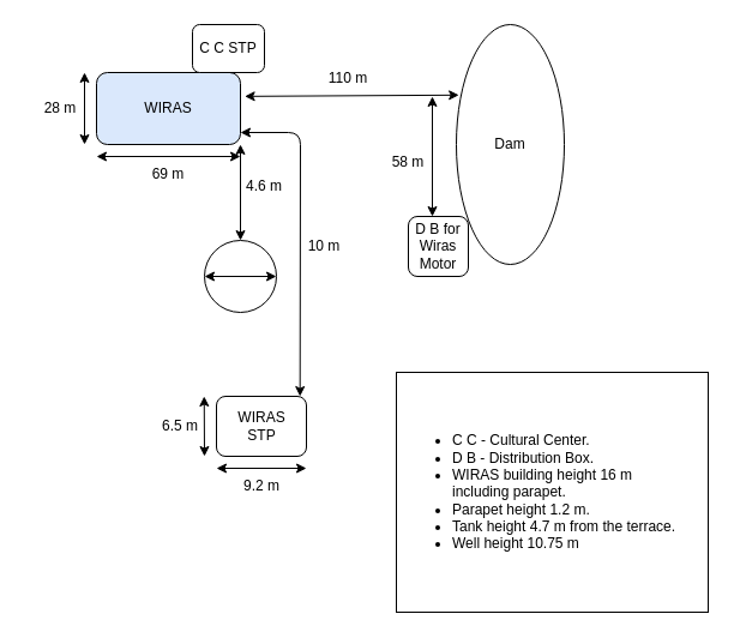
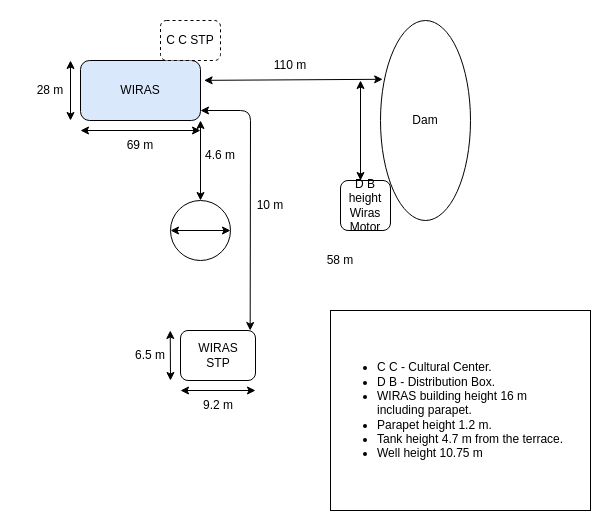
  <mxCell id="0" />
  <mxCell id="1" parent="0" />
  <mxCell id="2" value="WIRAS" style="rounded=1;whiteSpace=wrap;html=1;fillColor=#dae8fc;" parent="1" vertex="1"><mxGeometry x="80" y="60" width="120" height="60" as="geometry" /></mxCell>
- <mxCell id="3" value="C C STP" style="rounded=1;whiteSpace=wrap;html=1;" parent="1" vertex="1"><mxGeometry x="160" y="20" width="60" height="40" as="geometry" /></mxCell>
+ <mxCell id="3" value="C C STP" style="rounded=1;whiteSpace=wrap;html=1;dashed=1;" parent="1" vertex="1"><mxGeometry x="160" y="20" width="60" height="40" as="geometry" /></mxCell>
  <mxCell id="4" value="" style="ellipse;whiteSpace=wrap;html=1;direction=south;" parent="1" vertex="1"><mxGeometry x="380" y="20" width="90" height="200" as="geometry" /></mxCell>
  <mxCell id="5" value="" style="endArrow=classic;startArrow=classic;html=1;exitX=1.03;exitY=0.331;exitDx=0;exitDy=0;exitPerimeter=0;entryX=0.294;entryY=0.976;entryDx=0;entryDy=0;entryPerimeter=0;" parent="1" source="2" target="4" edge="1"><mxGeometry width="50" height="50" relative="1" as="geometry"><mxPoint x="230" y="130" as="sourcePoint" /><mxPoint x="280" y="80" as="targetPoint" /></mxGeometry></mxCell>
  <mxCell id="6" value="110 m" style="text;html=1;strokeColor=none;fillColor=none;align=center;verticalAlign=middle;whiteSpace=wrap;rounded=0;" parent="1" vertex="1"><mxGeometry x="260" y="50" width="60" height="30" as="geometry" /></mxCell>
  <mxCell id="7" value="" style="endArrow=classic;startArrow=classic;html=1;" parent="1" edge="1"><mxGeometry width="50" height="50" relative="1" as="geometry"><mxPoint x="70" y="120" as="sourcePoint" /><mxPoint x="70" y="60" as="targetPoint" /></mxGeometry></mxCell>
  <mxCell id="8" value="28 m" style="text;html=1;strokeColor=none;fillColor=none;align=center;verticalAlign=middle;whiteSpace=wrap;rounded=0;" parent="1" vertex="1"><mxGeometry x="20" y="75" width="60" height="30" as="geometry" /></mxCell>
  <mxCell id="9" value="" style="endArrow=classic;startArrow=classic;html=1;" parent="1" edge="1"><mxGeometry width="50" height="50" relative="1" as="geometry"><mxPoint x="80" y="130" as="sourcePoint" /><mxPoint x="200" y="130" as="targetPoint" /></mxGeometry></mxCell>
  <mxCell id="10" value="69 m" style="text;html=1;strokeColor=none;fillColor=none;align=center;verticalAlign=middle;whiteSpace=wrap;rounded=0;" parent="1" vertex="1"><mxGeometry x="110" y="130" width="60" height="30" as="geometry" /></mxCell>
- <mxCell id="11" value="D B for Wiras Motor" style="rounded=1;whiteSpace=wrap;html=1;" parent="1" vertex="1"><mxGeometry x="340" y="180" width="50" height="50" as="geometry" /></mxCell>
+ <mxCell id="11" value="D B height Wiras Motor" style="rounded=1;whiteSpace=wrap;html=1;" parent="1" vertex="1"><mxGeometry x="340" y="180" width="50" height="50" as="geometry" /></mxCell>
  <mxCell id="12" value="" style="endArrow=classic;startArrow=classic;html=1;exitX=0.4;exitY=0;exitDx=0;exitDy=0;exitPerimeter=0;" parent="1" source="11" edge="1"><mxGeometry width="50" height="50" relative="1" as="geometry"><mxPoint x="310" y="160" as="sourcePoint" /><mxPoint x="360" y="80" as="targetPoint" /></mxGeometry></mxCell>
- <mxCell id="13" value="58 m" style="text;html=1;strokeColor=none;fillColor=none;align=center;verticalAlign=middle;whiteSpace=wrap;rounded=0;" parent="1" vertex="1"><mxGeometry x="310" y="120" width="60" height="30" as="geometry" /></mxCell>
+ <mxCell id="13" value="58 m" style="text;html=1;strokeColor=none;fillColor=none;align=center;verticalAlign=middle;whiteSpace=wrap;rounded=0;" parent="1" vertex="1"><mxGeometry x="310" y="245" width="60" height="30" as="geometry" /></mxCell>
  <mxCell id="14" value="Dam" style="text;html=1;strokeColor=none;fillColor=none;align=center;verticalAlign=middle;whiteSpace=wrap;rounded=0;" parent="1" vertex="1"><mxGeometry x="395" y="105" width="60" height="30" as="geometry" /></mxCell>
  <mxCell id="15" value="" style="ellipse;whiteSpace=wrap;html=1;" parent="1" vertex="1"><mxGeometry x="170" y="200" width="60" height="60" as="geometry" /></mxCell>
  <mxCell id="16" value="" style="endArrow=classic;startArrow=classic;html=1;entryX=1;entryY=1;entryDx=0;entryDy=0;exitX=0.5;exitY=0;exitDx=0;exitDy=0;" parent="1" source="15" target="2" edge="1"><mxGeometry width="50" height="50" relative="1" as="geometry"><mxPoint x="260" y="230" as="sourcePoint" /><mxPoint x="310" y="180" as="targetPoint" /></mxGeometry></mxCell>
  <mxCell id="17" value="4.6 m" style="text;html=1;strokeColor=none;fillColor=none;align=center;verticalAlign=middle;whiteSpace=wrap;rounded=0;" parent="1" vertex="1"><mxGeometry x="190" y="140" width="60" height="30" as="geometry" /></mxCell>
  <mxCell id="18" value="" style="rounded=1;whiteSpace=wrap;html=1;" parent="1" vertex="1"><mxGeometry x="180" y="330" width="75" height="50" as="geometry" /></mxCell>
  <mxCell id="19" value="WIRAS STP" style="text;html=1;strokeColor=none;fillColor=none;align=center;verticalAlign=middle;whiteSpace=wrap;rounded=0;" parent="1" vertex="1"><mxGeometry x="187.5" y="340" width="60" height="30" as="geometry" /></mxCell>
  <mxCell id="20" value="" style="endArrow=classic;startArrow=classic;html=1;exitX=0.929;exitY=0;exitDx=0;exitDy=0;exitPerimeter=0;" parent="1" source="18" edge="1"><mxGeometry width="50" height="50" relative="1" as="geometry"><mxPoint x="250" y="210" as="sourcePoint" /><mxPoint x="200" y="110" as="targetPoint" /><Array as="points"><mxPoint x="250" y="110" /></Array></mxGeometry></mxCell>
  <mxCell id="21" value="10 m" style="text;html=1;strokeColor=none;fillColor=none;align=center;verticalAlign=middle;whiteSpace=wrap;rounded=0;" parent="1" vertex="1"><mxGeometry x="240" y="190" width="60" height="30" as="geometry" /></mxCell>
  <mxCell id="22" value="" style="endArrow=classic;startArrow=classic;html=1;exitX=0;exitY=0.5;exitDx=0;exitDy=0;entryX=1;entryY=0.5;entryDx=0;entryDy=0;" parent="1" source="15" target="15" edge="1"><mxGeometry width="50" height="50" relative="1" as="geometry"><mxPoint x="200" y="270" as="sourcePoint" /><mxPoint x="250" y="220" as="targetPoint" /></mxGeometry></mxCell>
  <mxCell id="23" value="" style="endArrow=classic;startArrow=classic;html=1;" parent="1" edge="1"><mxGeometry width="50" height="50" relative="1" as="geometry"><mxPoint x="180" y="390" as="sourcePoint" /><mxPoint x="255" y="390" as="targetPoint" /></mxGeometry></mxCell>
  <mxCell id="24" value="9.2 m" style="text;html=1;strokeColor=none;fillColor=none;align=center;verticalAlign=middle;whiteSpace=wrap;rounded=0;" parent="1" vertex="1"><mxGeometry x="187.5" y="390" width="60" height="30" as="geometry" /></mxCell>
  <mxCell id="25" value="" style="endArrow=classic;startArrow=classic;html=1;" parent="1" edge="1"><mxGeometry width="50" height="50" relative="1" as="geometry"><mxPoint x="170" y="380" as="sourcePoint" /><mxPoint x="169.75" y="330" as="targetPoint" /></mxGeometry></mxCell>
  <mxCell id="26" value="6.5 m" style="text;html=1;strokeColor=none;fillColor=none;align=center;verticalAlign=middle;whiteSpace=wrap;rounded=0;" parent="1" vertex="1"><mxGeometry x="120" y="340" width="60" height="30" as="geometry" /></mxCell>
  <mxCell id="27" value="" style="rounded=0;whiteSpace=wrap;html=1;" parent="1" vertex="1"><mxGeometry x="330" y="310" width="260" height="200" as="geometry" /></mxCell>
  <mxCell id="28" value="&lt;div&gt;&lt;ul&gt;&lt;li&gt;&lt;span&gt;C C - Cultural Center.&lt;/span&gt;&lt;/li&gt;&lt;li&gt;D B - Distribution Box.&lt;/li&gt;&lt;li&gt;&lt;span&gt;WIRAS building height 16 m including parapet.&amp;nbsp;&lt;/span&gt;&lt;/li&gt;&lt;li&gt;&lt;span&gt;Parapet height 1.2 m.&amp;nbsp;&lt;/span&gt;&lt;/li&gt;&lt;li&gt;&lt;span&gt;Tank height 4.7 m from the terrace.&lt;/span&gt;&lt;br&gt;&lt;/li&gt;&lt;li&gt;&lt;span&gt;Well height 10.75 m&lt;/span&gt;&lt;/li&gt;&lt;/ul&gt;&lt;/div&gt;" style="text;html=1;strokeColor=none;fillColor=none;align=left;verticalAlign=middle;whiteSpace=wrap;rounded=0;" parent="1" vertex="1"><mxGeometry x="335" y="320" width="235" height="180" as="geometry" /></mxCell>
